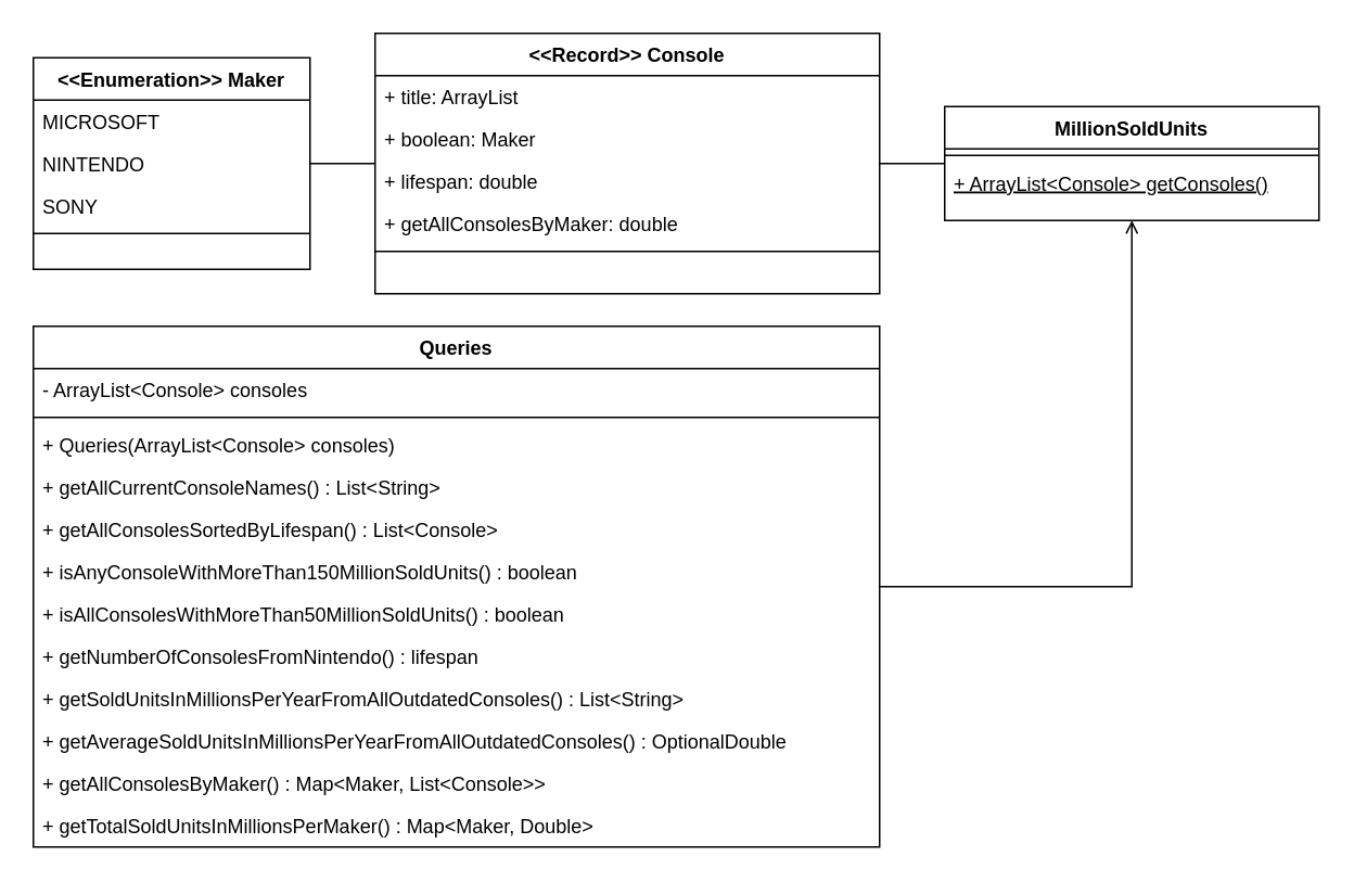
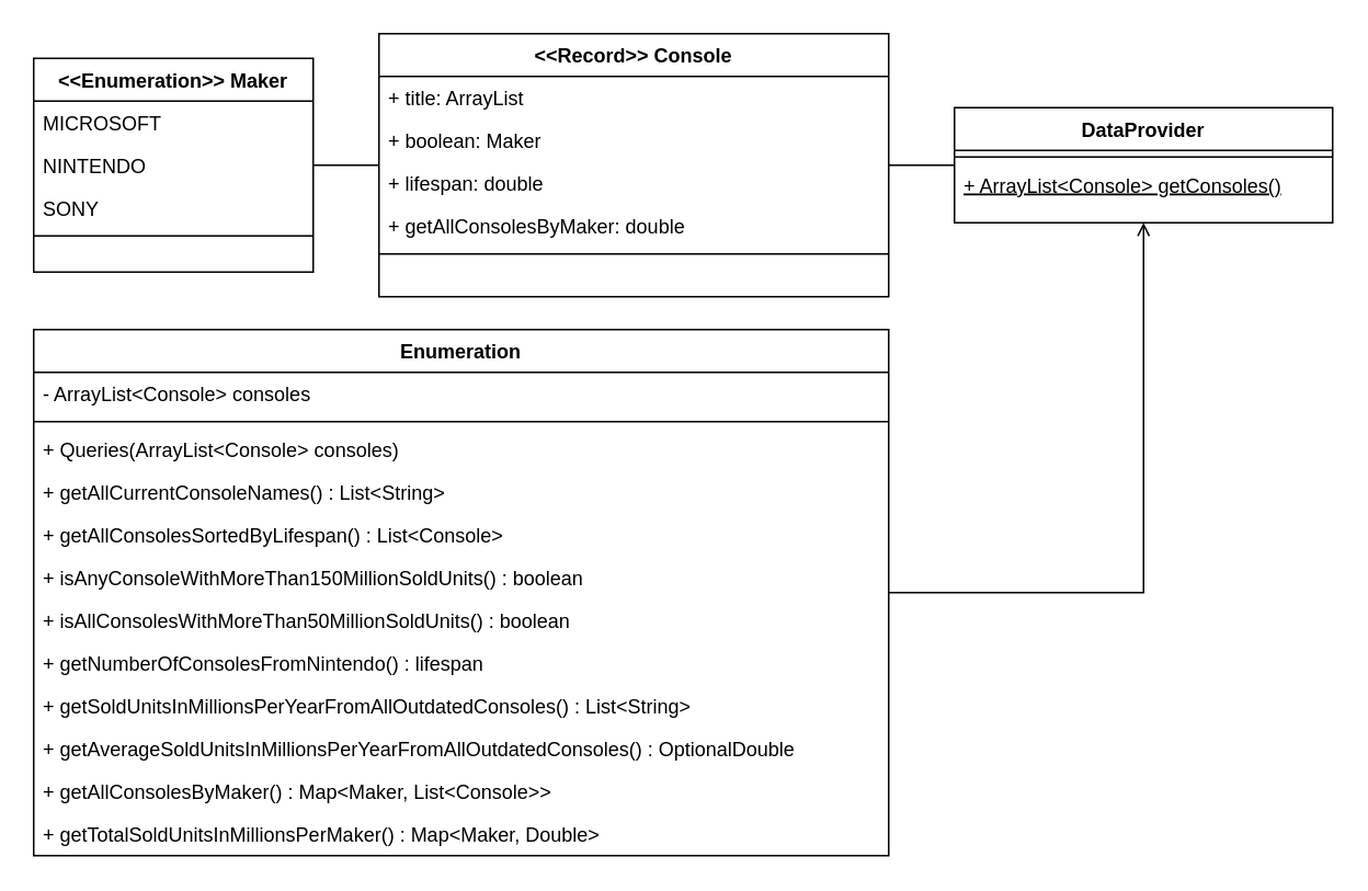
  <mxCell id="0" />
  <mxCell id="1" parent="0" />
- <mxCell id="2" value="MillionSoldUnits" style="swimlane;fontStyle=1;align=center;verticalAlign=top;childLayout=stackLayout;horizontal=1;startSize=26;horizontalStack=0;resizeParent=1;resizeLast=0;collapsible=1;marginBottom=0;rounded=0;shadow=0;strokeWidth=1;" parent="1" vertex="1"><mxGeometry x="580" y="65" width="230" height="70" as="geometry"><mxRectangle x="230" y="140" width="160" height="26" as="alternateBounds" /></mxGeometry></mxCell>
+ <mxCell id="2" value="DataProvider" style="swimlane;fontStyle=1;align=center;verticalAlign=top;childLayout=stackLayout;horizontal=1;startSize=26;horizontalStack=0;resizeParent=1;resizeLast=0;collapsible=1;marginBottom=0;rounded=0;shadow=0;strokeWidth=1;" parent="1" vertex="1"><mxGeometry x="580" y="65" width="230" height="70" as="geometry"><mxRectangle x="230" y="140" width="160" height="26" as="alternateBounds" /></mxGeometry></mxCell>
  <mxCell id="3" value="" style="line;html=1;strokeWidth=1;align=left;verticalAlign=middle;spacingTop=-1;spacingLeft=3;spacingRight=3;rotatable=0;labelPosition=right;points=[];portConstraint=eastwest;" parent="2" vertex="1"><mxGeometry y="26" width="230" height="8" as="geometry" /></mxCell>
  <mxCell id="4" value="+ ArrayList&lt;Console&gt; getConsoles()" style="text;align=left;verticalAlign=top;spacingLeft=4;spacingRight=4;overflow=hidden;rotatable=0;points=[[0,0.5],[1,0.5]];portConstraint=eastwest;fontStyle=4" parent="2" vertex="1"><mxGeometry y="34" width="230" height="26" as="geometry" /></mxCell>
  <mxCell id="5" value="&lt;&lt;Record&gt;&gt; Console" style="swimlane;fontStyle=1;align=center;verticalAlign=top;childLayout=stackLayout;horizontal=1;startSize=26;horizontalStack=0;resizeParent=1;resizeLast=0;collapsible=1;marginBottom=0;rounded=0;shadow=0;strokeWidth=1;" parent="1" vertex="1"><mxGeometry x="230" y="20" width="310" height="160" as="geometry"><mxRectangle x="330" y="-47" width="160" height="26" as="alternateBounds" /></mxGeometry></mxCell>
  <mxCell id="6" value="+ title: ArrayList" style="text;align=left;verticalAlign=top;spacingLeft=4;spacingRight=4;overflow=hidden;rotatable=0;points=[[0,0.5],[1,0.5]];portConstraint=eastwest;" parent="5" vertex="1"><mxGeometry y="26" width="310" height="26" as="geometry" /></mxCell>
  <mxCell id="7" value="+ boolean: Maker" style="text;align=left;verticalAlign=top;spacingLeft=4;spacingRight=4;overflow=hidden;rotatable=0;points=[[0,0.5],[1,0.5]];portConstraint=eastwest;" vertex="1" parent="5"><mxGeometry y="52" width="310" height="26" as="geometry" /></mxCell>
  <mxCell id="8" value="+ lifespan: double" style="text;align=left;verticalAlign=top;spacingLeft=4;spacingRight=4;overflow=hidden;rotatable=0;points=[[0,0.5],[1,0.5]];portConstraint=eastwest;" vertex="1" parent="5"><mxGeometry y="78" width="310" height="26" as="geometry" /></mxCell>
  <mxCell id="9" value="+ getAllConsolesByMaker: double" style="text;align=left;verticalAlign=top;spacingLeft=4;spacingRight=4;overflow=hidden;rotatable=0;points=[[0,0.5],[1,0.5]];portConstraint=eastwest;" vertex="1" parent="5"><mxGeometry y="104" width="310" height="26" as="geometry" /></mxCell>
  <mxCell id="10" value="" style="line;html=1;strokeWidth=1;align=left;verticalAlign=middle;spacingTop=-1;spacingLeft=3;spacingRight=3;rotatable=0;labelPosition=right;points=[];portConstraint=eastwest;" parent="5" vertex="1"><mxGeometry y="130" width="310" height="8" as="geometry" /></mxCell>
  <mxCell id="11" value="" style="edgeStyle=orthogonalEdgeStyle;rounded=0;orthogonalLoop=1;jettySize=auto;html=1;endArrow=none;endFill=0;" edge="1" parent="1" source="12" target="5"><mxGeometry relative="1" as="geometry" /></mxCell>
  <mxCell id="12" value="&lt;&lt;Enumeration&gt;&gt; Maker" style="swimlane;fontStyle=1;align=center;verticalAlign=top;childLayout=stackLayout;horizontal=1;startSize=26;horizontalStack=0;resizeParent=1;resizeLast=0;collapsible=1;marginBottom=0;rounded=0;shadow=0;strokeWidth=1;" parent="1" vertex="1"><mxGeometry x="20" y="35" width="170" height="130" as="geometry"><mxRectangle x="550" y="140" width="160" height="26" as="alternateBounds" /></mxGeometry></mxCell>
  <mxCell id="13" value="MICROSOFT" style="text;align=left;verticalAlign=top;spacingLeft=4;spacingRight=4;overflow=hidden;rotatable=0;points=[[0,0.5],[1,0.5]];portConstraint=eastwest;" vertex="1" parent="12"><mxGeometry y="26" width="170" height="26" as="geometry" /></mxCell>
  <mxCell id="14" value="NINTENDO" style="text;align=left;verticalAlign=top;spacingLeft=4;spacingRight=4;overflow=hidden;rotatable=0;points=[[0,0.5],[1,0.5]];portConstraint=eastwest;" vertex="1" parent="12"><mxGeometry y="52" width="170" height="26" as="geometry" /></mxCell>
  <mxCell id="15" value="SONY" style="text;align=left;verticalAlign=top;spacingLeft=4;spacingRight=4;overflow=hidden;rotatable=0;points=[[0,0.5],[1,0.5]];portConstraint=eastwest;" parent="12" vertex="1"><mxGeometry y="78" width="170" height="26" as="geometry" /></mxCell>
  <mxCell id="16" value="" style="line;html=1;strokeWidth=1;align=left;verticalAlign=middle;spacingTop=-1;spacingLeft=3;spacingRight=3;rotatable=0;labelPosition=right;points=[];portConstraint=eastwest;" parent="12" vertex="1"><mxGeometry y="104" width="170" height="8" as="geometry" /></mxCell>
- <mxCell id="17" value="Queries" style="swimlane;fontStyle=1;align=center;verticalAlign=top;childLayout=stackLayout;horizontal=1;startSize=26;horizontalStack=0;resizeParent=1;resizeLast=0;collapsible=1;marginBottom=0;rounded=0;shadow=0;strokeWidth=1;" vertex="1" parent="1"><mxGeometry x="20" y="200" width="520" height="320" as="geometry"><mxRectangle x="230" y="140" width="160" height="26" as="alternateBounds" /></mxGeometry></mxCell>
+ <mxCell id="17" value="Enumeration" style="swimlane;fontStyle=1;align=center;verticalAlign=top;childLayout=stackLayout;horizontal=1;startSize=26;horizontalStack=0;resizeParent=1;resizeLast=0;collapsible=1;marginBottom=0;rounded=0;shadow=0;strokeWidth=1;" vertex="1" parent="1"><mxGeometry x="20" y="200" width="520" height="320" as="geometry"><mxRectangle x="230" y="140" width="160" height="26" as="alternateBounds" /></mxGeometry></mxCell>
  <mxCell id="18" value="- ArrayList&lt;Console&gt; consoles" style="text;align=left;verticalAlign=top;spacingLeft=4;spacingRight=4;overflow=hidden;rotatable=0;points=[[0,0.5],[1,0.5]];portConstraint=eastwest;fontStyle=0" vertex="1" parent="17"><mxGeometry y="26" width="520" height="26" as="geometry" /></mxCell>
  <mxCell id="19" value="" style="line;html=1;strokeWidth=1;align=left;verticalAlign=middle;spacingTop=-1;spacingLeft=3;spacingRight=3;rotatable=0;labelPosition=right;points=[];portConstraint=eastwest;" vertex="1" parent="17"><mxGeometry y="52" width="520" height="8" as="geometry" /></mxCell>
  <mxCell id="20" value="+ Queries(ArrayList&lt;Console&gt; consoles)" style="text;align=left;verticalAlign=top;spacingLeft=4;spacingRight=4;overflow=hidden;rotatable=0;points=[[0,0.5],[1,0.5]];portConstraint=eastwest;fontStyle=0" vertex="1" parent="17"><mxGeometry y="60" width="520" height="26" as="geometry" /></mxCell>
  <mxCell id="21" value="+ getAllCurrentConsoleNames() : List&lt;String&gt; " style="text;align=left;verticalAlign=top;spacingLeft=4;spacingRight=4;overflow=hidden;rotatable=0;points=[[0,0.5],[1,0.5]];portConstraint=eastwest;fontStyle=0" vertex="1" parent="17"><mxGeometry y="86" width="520" height="26" as="geometry" /></mxCell>
  <mxCell id="22" value="+ getAllConsolesSortedByLifespan() : List&lt;Console&gt; " style="text;align=left;verticalAlign=top;spacingLeft=4;spacingRight=4;overflow=hidden;rotatable=0;points=[[0,0.5],[1,0.5]];portConstraint=eastwest;fontStyle=0" vertex="1" parent="17"><mxGeometry y="112" width="520" height="26" as="geometry" /></mxCell>
  <mxCell id="23" value="+ isAnyConsoleWithMoreThan150MillionSoldUnits() : boolean" style="text;align=left;verticalAlign=top;spacingLeft=4;spacingRight=4;overflow=hidden;rotatable=0;points=[[0,0.5],[1,0.5]];portConstraint=eastwest;fontStyle=0" vertex="1" parent="17"><mxGeometry y="138" width="520" height="26" as="geometry" /></mxCell>
  <mxCell id="24" value="+ isAllConsolesWithMoreThan50MillionSoldUnits() : boolean" style="text;align=left;verticalAlign=top;spacingLeft=4;spacingRight=4;overflow=hidden;rotatable=0;points=[[0,0.5],[1,0.5]];portConstraint=eastwest;fontStyle=0" vertex="1" parent="17"><mxGeometry y="164" width="520" height="26" as="geometry" /></mxCell>
  <mxCell id="25" value="+ getNumberOfConsolesFromNintendo() : lifespan" style="text;align=left;verticalAlign=top;spacingLeft=4;spacingRight=4;overflow=hidden;rotatable=0;points=[[0,0.5],[1,0.5]];portConstraint=eastwest;fontStyle=0" vertex="1" parent="17"><mxGeometry y="190" width="520" height="26" as="geometry" /></mxCell>
  <mxCell id="26" value="+ getSoldUnitsInMillionsPerYearFromAllOutdatedConsoles() : List&lt;String&gt;" style="text;align=left;verticalAlign=top;spacingLeft=4;spacingRight=4;overflow=hidden;rotatable=0;points=[[0,0.5],[1,0.5]];portConstraint=eastwest;fontStyle=0" vertex="1" parent="17"><mxGeometry y="216" width="520" height="26" as="geometry" /></mxCell>
  <mxCell id="27" value="+ getAverageSoldUnitsInMillionsPerYearFromAllOutdatedConsoles() : OptionalDouble" style="text;align=left;verticalAlign=top;spacingLeft=4;spacingRight=4;overflow=hidden;rotatable=0;points=[[0,0.5],[1,0.5]];portConstraint=eastwest;fontStyle=0" vertex="1" parent="17"><mxGeometry y="242" width="520" height="26" as="geometry" /></mxCell>
  <mxCell id="28" value="+ getAllConsolesByMaker() : Map&lt;Maker, List&lt;Console&gt;&gt;" style="text;align=left;verticalAlign=top;spacingLeft=4;spacingRight=4;overflow=hidden;rotatable=0;points=[[0,0.5],[1,0.5]];portConstraint=eastwest;fontStyle=0" vertex="1" parent="17"><mxGeometry y="268" width="520" height="26" as="geometry" /></mxCell>
  <mxCell id="29" value="+ getTotalSoldUnitsInMillionsPerMaker() : Map&lt;Maker, Double&gt;" style="text;align=left;verticalAlign=top;spacingLeft=4;spacingRight=4;overflow=hidden;rotatable=0;points=[[0,0.5],[1,0.5]];portConstraint=eastwest;fontStyle=0" vertex="1" parent="17"><mxGeometry y="294" width="520" height="26" as="geometry" /></mxCell>
  <mxCell id="30" value="" style="edgeStyle=orthogonalEdgeStyle;rounded=0;orthogonalLoop=1;jettySize=auto;html=1;endArrow=none;endFill=0;" edge="1" parent="1" source="5" target="2"><mxGeometry relative="1" as="geometry"><mxPoint x="580" y="165" as="sourcePoint" /><mxPoint x="620" y="180" as="targetPoint" /></mxGeometry></mxCell>
  <mxCell id="31" value="" style="edgeStyle=orthogonalEdgeStyle;rounded=0;orthogonalLoop=1;jettySize=auto;html=1;endArrow=open;endFill=0;" edge="1" parent="1" source="17" target="2"><mxGeometry relative="1" as="geometry"><mxPoint x="520" y="230" as="sourcePoint" /><mxPoint x="560" y="230" as="targetPoint" /></mxGeometry></mxCell>
